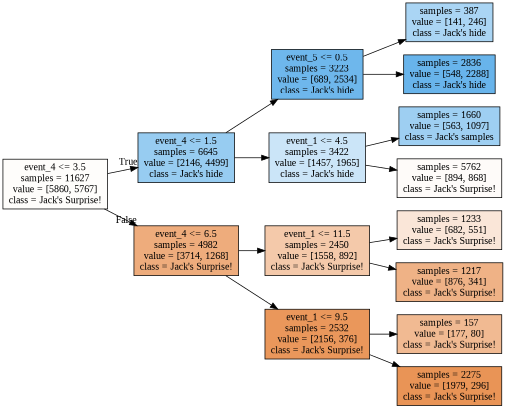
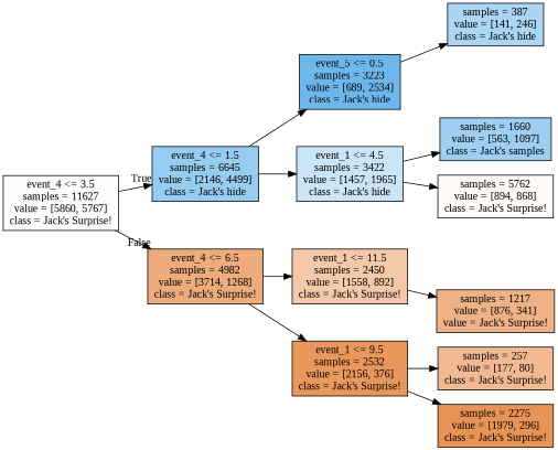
  digraph {
    fontname="Liberation Serif"
    rankdir=LR
    node [color=black fontname="Liberation Serif" shape=box style=filled]
    edge [fontname="Liberation Serif"]
    n1 [fillcolor="#e5813904" label="event_4 <= 3.5\nsamples = 11627\nvalue = [5860, 5767]\nclass = Jack's Surprise!"]
    n2 [fillcolor="#399de585" label="event_4 <= 1.5\nsamples = 6645\nvalue = [2146, 4499]\nclass = Jack's hide"]
    n3 [fillcolor="#e58139a8" label="event_4 <= 6.5\nsamples = 4982\nvalue = [3714, 1268]\nclass = Jack's Surprise!"]
    n4 [fillcolor="#399de5ba" label="event_5 <= 0.5\nsamples = 3223\nvalue = [689, 2534]\nclass = Jack's hide"]
    n5 [fillcolor="#399de542" label="event_1 <= 4.5\nsamples = 3422\nvalue = [1457, 1965]\nclass = Jack's hide"]
    n6 [fillcolor="#e581396d" label="event_1 <= 11.5\nsamples = 2450\nvalue = [1558, 892]\nclass = Jack's Surprise!"]
    n7 [fillcolor="#e58139d3" label="event_1 <= 9.5\nsamples = 2532\nvalue = [2156, 376]\nclass = Jack's Surprise!"]
    n8 [fillcolor="#399de56d" label="samples = 387\nvalue = [141, 246]\nclass = Jack's hide"]
-   n9 [fillcolor="#399de5c2" label="samples = 2836\nvalue = [548, 2288]\nclass = Jack's hide"]
    n10 [fillcolor="#399de57c" label="samples = 1660\nvalue = [563, 1097]\nclass = Jack's samples"]
    n11 [fillcolor="#e5813907" label="samples = 5762\nvalue = [894, 868]\nclass = Jack's Surprise!"]
-   n12 [fillcolor="#e5813931" label="samples = 1233\nvalue = [682, 551]\nclass = Jack's Surprise!"]
-   n13 [fillcolor="#e581399c" label="samples = 1217\nvalue = [876, 341]\nclass = Jack's Surprise!"]
-   n14 [fillcolor="#e581398c" label="samples = 157\nvalue = [177, 80]\nclass = Jack's Surprise!"]
+   n13 [fillcolor="#e581399c" label="samples = 1217\nvalue = [876, 341]\nvalue = Jack's Surprise!"]
+   n14 [fillcolor="#e581398c" label="samples = 257\nvalue = [177, 80]\nclass = Jack's Surprise!"]
    n15 [fillcolor="#e58139d9" label="samples = 2275\nvalue = [1979, 296]\nclass = Jack's Surprise!"]
    n1 -> n2 [headlabel=True labelangle=45 labeldistance=2.5]
    n1 -> n3 [headlabel=False labelangle=-45 labeldistance=2.5]
    n2 -> n4
    n2 -> n5
    n3 -> n6
    n3 -> n7
    n4 -> n8
-   n4 -> n9
    n5 -> n10
    n5 -> n11
-   n6 -> n12
    n6 -> n13
    n7 -> n14
    n7 -> n15
  }
